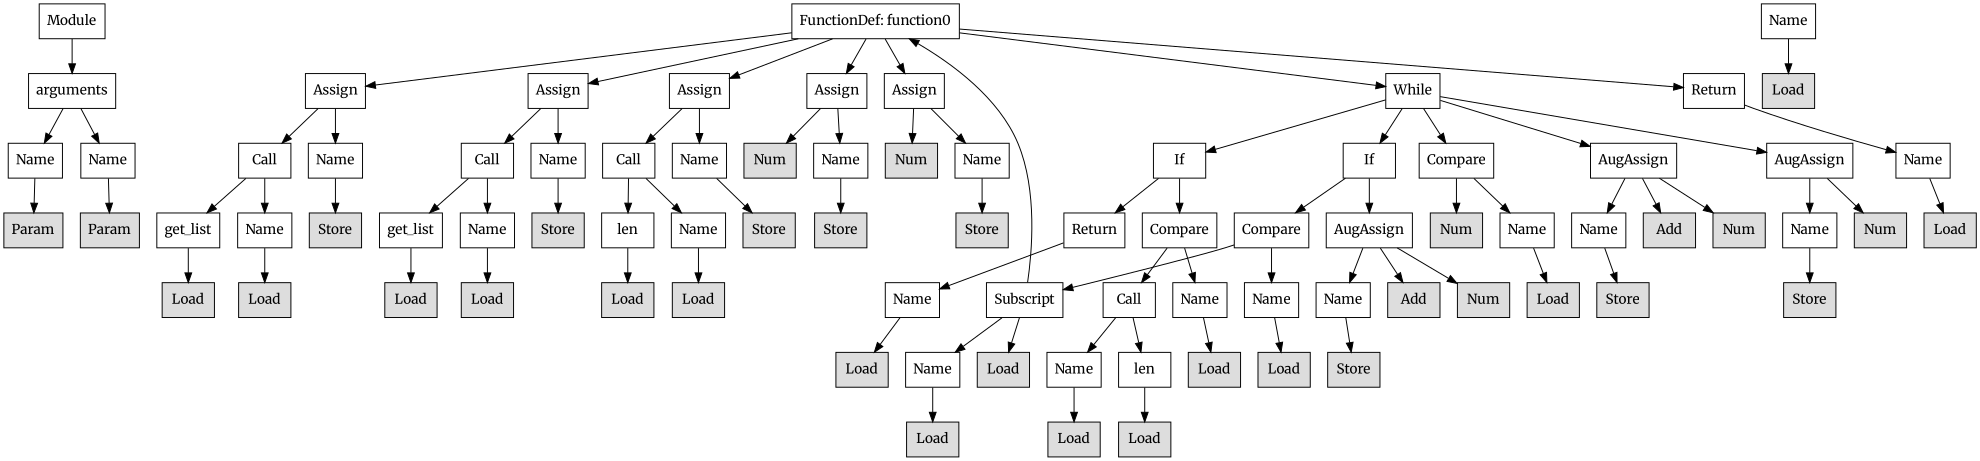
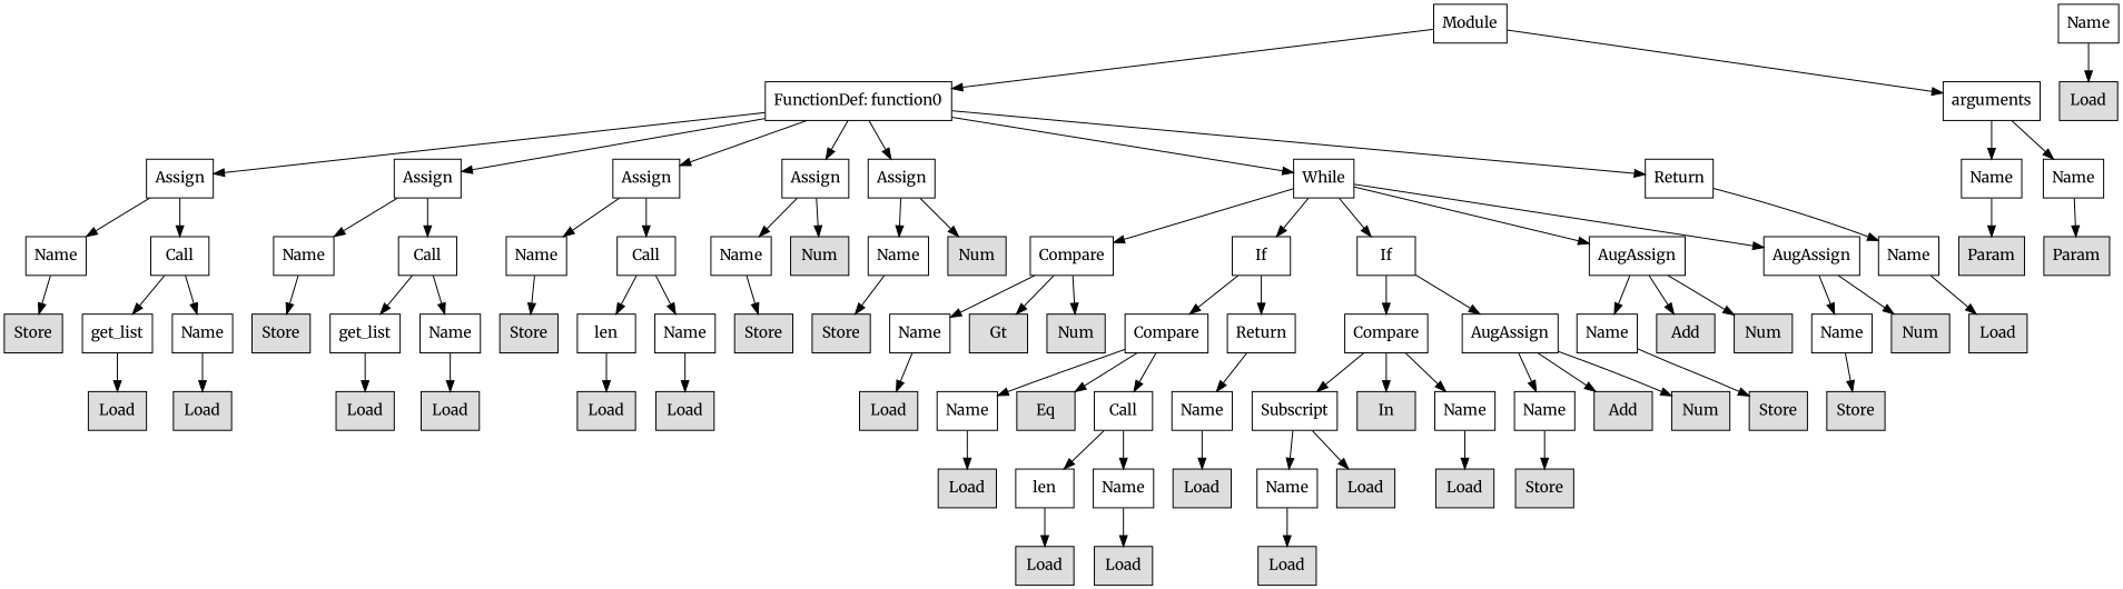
  digraph {
    fontname=Merriweather
    node [fontname=Merriweather shape=rect]
    edge [fontname=Merriweather]
    n1 [label=Module]
    n2 [label="FunctionDef: function0"]
    n3 [label=arguments]
    n4 [label=Assign]
    n5 [label=Assign]
    n6 [label=Assign]
    n7 [label=Assign]
    n8 [label=Assign]
    n9 [label=While]
    n10 [label=Return]
    n11 [label=Name]
    n12 [label=Name]
    n13 [label=Name]
    n14 [label=Call]
    n15 [label=Name]
    n16 [label=Call]
    n17 [label=Name]
    n18 [label=Call]
    n19 [label=Name]
    n20 [fillcolor="#dddddd" label=Num style=filled]
    n21 [label=Name]
    n22 [fillcolor="#dddddd" label=Num style=filled]
    n23 [label=Compare]
    n24 [label=If]
    n25 [label=If]
    n26 [label=AugAssign]
    n27 [label=AugAssign]
    n28 [label=Name]
    n29 [fillcolor="#dddddd" label=Param style=filled]
    n30 [fillcolor="#dddddd" label=Param style=filled]
    n31 [fillcolor="#dddddd" label=Store style=filled]
    n32 [label=get_list]
    n33 [label=Name]
    n34 [fillcolor="#dddddd" label=Store style=filled]
    n35 [label=get_list]
    n36 [label=Name]
    n37 [fillcolor="#dddddd" label=Store style=filled]
    n38 [label=len]
    n39 [label=Name]
    n40 [fillcolor="#dddddd" label=Store style=filled]
    n41 [fillcolor="#dddddd" label=Store style=filled]
    n42 [label=Name]
+   n43 [fillcolor="#dddddd" label=Gt style=filled]
    n44 [fillcolor="#dddddd" label=Num style=filled]
    n45 [label=Compare]
    n46 [label=Return]
    n47 [label=Compare]
    n48 [label=AugAssign]
    n49 [label=Name]
    n50 [fillcolor="#dddddd" label=Add style=filled]
    n51 [fillcolor="#dddddd" label=Num style=filled]
    n52 [label=Name]
    n53 [fillcolor="#dddddd" label=Num style=filled]
    n54 [fillcolor="#dddddd" label=Load style=filled]
    n55 [fillcolor="#dddddd" label=Load style=filled]
    n56 [fillcolor="#dddddd" label=Load style=filled]
    n57 [fillcolor="#dddddd" label=Load style=filled]
    n58 [fillcolor="#dddddd" label=Load style=filled]
    n59 [fillcolor="#dddddd" label=Load style=filled]
    n60 [fillcolor="#dddddd" label=Load style=filled]
    n61 [fillcolor="#dddddd" label=Load style=filled]
    n62 [label=Name]
+   n63 [fillcolor="#dddddd" label=Eq style=filled]
    n64 [label=Call]
    n65 [label=Name]
    n66 [label=Subscript]
+   n67 [fillcolor="#dddddd" label=In style=filled]
    n68 [label=Name]
    n69 [label=Name]
    n70 [fillcolor="#dddddd" label=Add style=filled]
    n71 [fillcolor="#dddddd" label=Num style=filled]
    n72 [fillcolor="#dddddd" label=Store style=filled]
    n73 [fillcolor="#dddddd" label=Store style=filled]
    n74 [fillcolor="#dddddd" label=Load style=filled]
    n75 [label=len]
    n76 [label=Name]
    n77 [fillcolor="#dddddd" label=Load style=filled]
    n78 [label=Name]
    n79 [fillcolor="#dddddd" label=Load style=filled]
    n80 [fillcolor="#dddddd" label=Load style=filled]
    n81 [fillcolor="#dddddd" label=Store style=filled]
    n82 [fillcolor="#dddddd" label=Load style=filled]
    n83 [fillcolor="#dddddd" label=Load style=filled]
    n84 [fillcolor="#dddddd" label=Load style=filled]
    n85 [label=Name]
    n86 [fillcolor="#dddddd" label=Load style=filled]
-   n66 -> n2
+   n1 -> n2
    n1 -> n3
    n2 -> n4
    n2 -> n5
    n2 -> n6
    n2 -> n7
    n2 -> n8
    n2 -> n9
    n2 -> n10
    n3 -> n11
    n3 -> n12
    n4 -> n13
    n4 -> n14
    n5 -> n15
    n5 -> n16
    n6 -> n17
    n6 -> n18
    n7 -> n19
    n7 -> n20
    n8 -> n21
    n8 -> n22
    n9 -> n23
    n9 -> n24
    n9 -> n25
    n9 -> n26
    n9 -> n27
    n10 -> n28
    n11 -> n29
    n12 -> n30
    n13 -> n31
    n14 -> n32
    n14 -> n33
    n15 -> n34
    n16 -> n35
    n16 -> n36
    n17 -> n37
    n18 -> n38
    n18 -> n39
    n19 -> n40
    n21 -> n41
    n23 -> n42
+   n23 -> n43
    n23 -> n44
    n24 -> n45
    n24 -> n46
    n25 -> n47
    n25 -> n48
    n26 -> n49
    n26 -> n50
    n26 -> n51
    n27 -> n52
    n27 -> n53
    n28 -> n54
    n32 -> n55
    n33 -> n56
    n35 -> n57
    n36 -> n58
    n38 -> n59
    n39 -> n60
    n42 -> n61
    n45 -> n62
+   n45 -> n63
    n45 -> n64
    n46 -> n65
    n47 -> n66
+   n47 -> n67
    n47 -> n68
    n48 -> n69
    n48 -> n70
    n48 -> n71
    n49 -> n72
    n52 -> n73
    n62 -> n74
    n64 -> n75
    n64 -> n76
    n65 -> n77
    n66 -> n78
    n66 -> n79
    n68 -> n80
    n69 -> n81
    n75 -> n82
    n76 -> n83
    n78 -> n84
    n85 -> n86
  }
